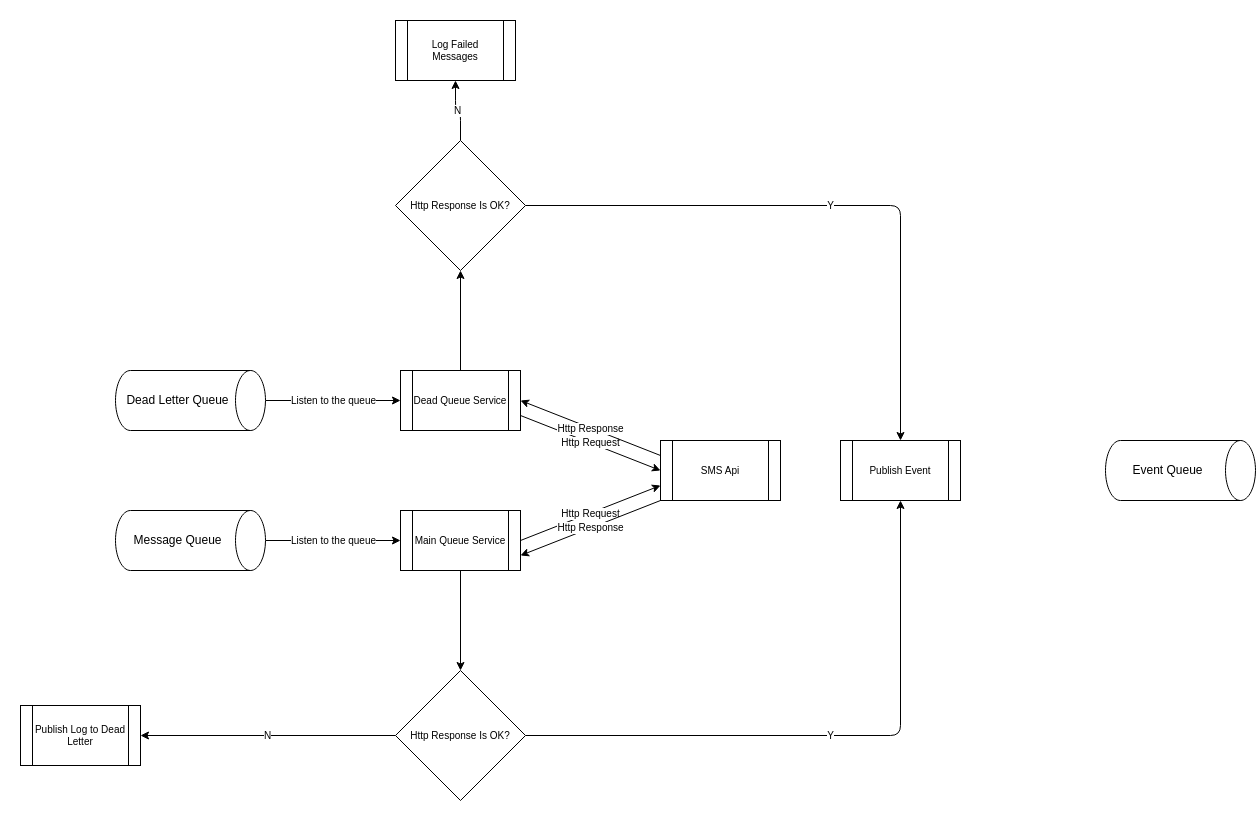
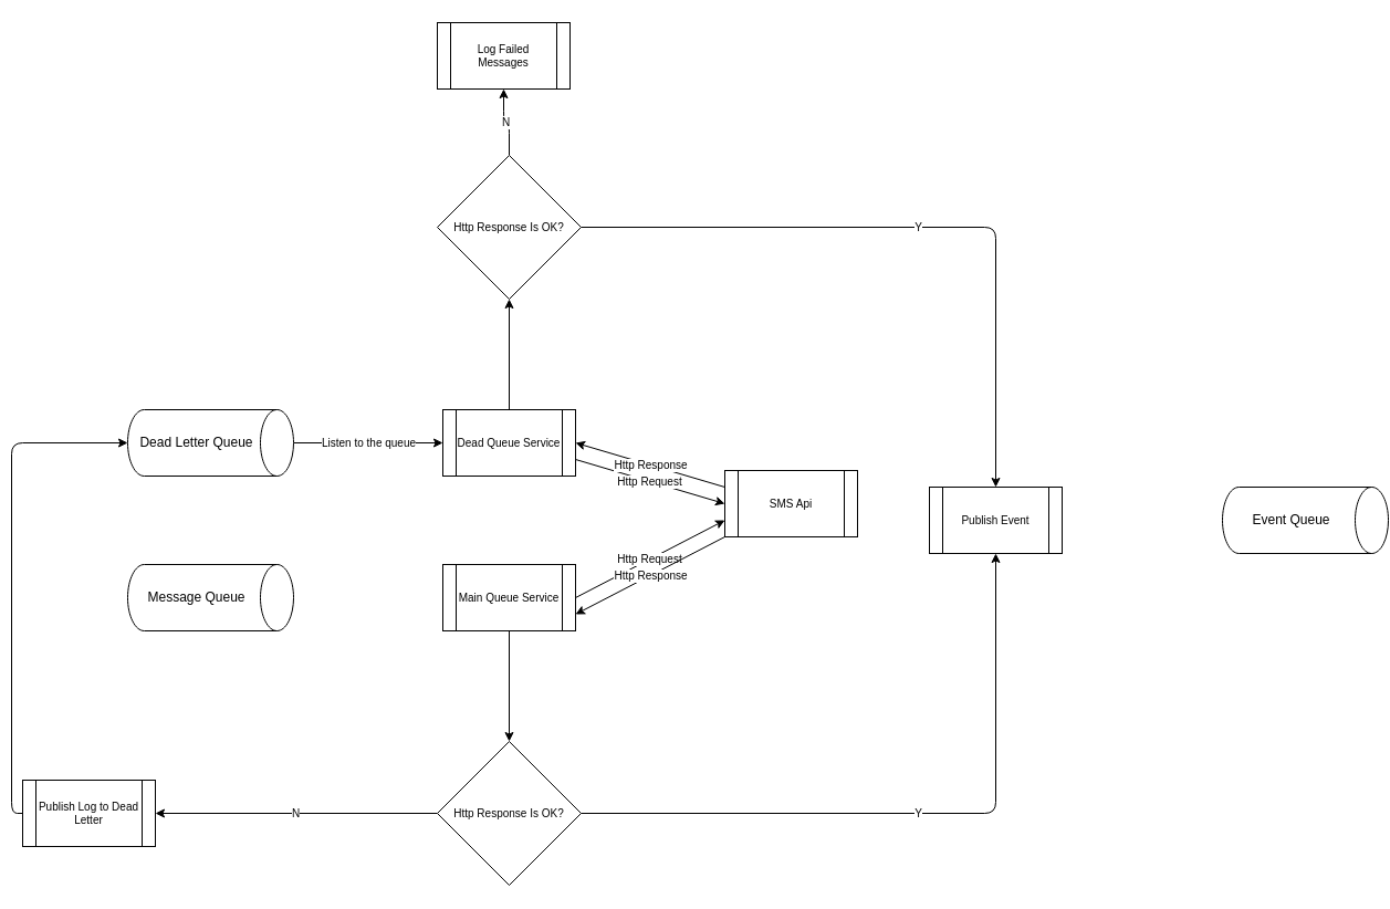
  <mxCell id="0" />
  <mxCell id="1" parent="0" />
- <mxCell id="2" value="Listen to the queue" style="edgeStyle=none;html=1;exitX=0.5;exitY=0;exitDx=0;exitDy=0;exitPerimeter=0;entryX=0;entryY=0.5;entryDx=0;entryDy=0;fontSize=10;" edge="1" parent="1" source="3" target="6"><mxGeometry relative="1" as="geometry" /></mxCell>
  <mxCell id="3" value="Message Queue" style="shape=cylinder3;whiteSpace=wrap;html=1;boundedLbl=1;backgroundOutline=1;size=15;rotation=90;horizontal=0;" vertex="1" parent="1"><mxGeometry x="160" y="465" width="60" height="150" as="geometry" /></mxCell>
  <mxCell id="4" value="Http Request" style="html=1;exitX=1;exitY=0.5;exitDx=0;exitDy=0;entryX=0;entryY=0.75;entryDx=0;entryDy=0;fontSize=10;" edge="1" parent="1" source="6" target="8"><mxGeometry relative="1" as="geometry" /></mxCell>
  <mxCell id="5" style="edgeStyle=orthogonalEdgeStyle;html=1;exitX=0.5;exitY=1;exitDx=0;exitDy=0;entryX=0.5;entryY=0;entryDx=0;entryDy=0;fontSize=10;" edge="1" parent="1" source="6" target="11"><mxGeometry relative="1" as="geometry" /></mxCell>
  <mxCell id="6" value="Main Queue Service" style="shape=process;whiteSpace=wrap;html=1;backgroundOutline=1;fontSize=10;" vertex="1" parent="1"><mxGeometry x="400" y="510" width="120" height="60" as="geometry" /></mxCell>
  <mxCell id="7" value="Http Response" style="html=1;exitX=0;exitY=1;exitDx=0;exitDy=0;entryX=1;entryY=0.75;entryDx=0;entryDy=0;fontSize=10;" edge="1" parent="1" source="8" target="6"><mxGeometry relative="1" as="geometry" /></mxCell>
- <mxCell id="8" value="SMS Api" style="shape=process;whiteSpace=wrap;html=1;backgroundOutline=1;fontSize=10;" vertex="1" parent="1"><mxGeometry x="660" y="440" width="120" height="60" as="geometry" /></mxCell>
+ <mxCell id="8" value="SMS Api" style="shape=process;whiteSpace=wrap;html=1;backgroundOutline=1;fontSize=10;" vertex="1" parent="1"><mxGeometry x="655" y="425" width="120" height="60" as="geometry" /></mxCell>
  <mxCell id="9" value="Y" style="edgeStyle=orthogonalEdgeStyle;html=1;exitX=1;exitY=0.5;exitDx=0;exitDy=0;entryX=0.5;entryY=1;entryDx=0;entryDy=0;fontSize=10;" edge="1" parent="1" source="11" target="12"><mxGeometry relative="1" as="geometry" /></mxCell>
  <mxCell id="10" value="N" style="html=1;exitX=0;exitY=0.5;exitDx=0;exitDy=0;entryX=1;entryY=0.5;entryDx=0;entryDy=0;fontSize=10;" edge="1" parent="1" source="11" target="15"><mxGeometry relative="1" as="geometry" /></mxCell>
  <mxCell id="11" value="Http Response Is OK?" style="rhombus;whiteSpace=wrap;html=1;fontSize=10;" vertex="1" parent="1"><mxGeometry x="395" y="670" width="130" height="130" as="geometry" /></mxCell>
  <mxCell id="12" value="Publish Event" style="shape=process;whiteSpace=wrap;html=1;backgroundOutline=1;fontSize=10;" vertex="1" parent="1"><mxGeometry x="840" y="440" width="120" height="60" as="geometry" /></mxCell>
  <mxCell id="13" value="Event Queue" style="shape=cylinder3;whiteSpace=wrap;html=1;boundedLbl=1;backgroundOutline=1;size=15;rotation=90;horizontal=0;" vertex="1" parent="1"><mxGeometry x="1150" y="395" width="60" height="150" as="geometry" /></mxCell>
+ <mxCell id="14" style="edgeStyle=orthogonalEdgeStyle;html=1;exitX=0;exitY=0.5;exitDx=0;exitDy=0;entryX=0.5;entryY=1;entryDx=0;entryDy=0;entryPerimeter=0;fontSize=10;" edge="1" parent="1" source="15" target="17"><mxGeometry relative="1" as="geometry" /></mxCell>
  <mxCell id="15" value="Publish Log to Dead Letter" style="shape=process;whiteSpace=wrap;html=1;backgroundOutline=1;fontSize=10;" vertex="1" parent="1"><mxGeometry x="20" y="705" width="120" height="60" as="geometry" /></mxCell>
  <mxCell id="16" value="Listen to the queue" style="edgeStyle=orthogonalEdgeStyle;html=1;exitX=0.5;exitY=0;exitDx=0;exitDy=0;exitPerimeter=0;entryX=0;entryY=0.5;entryDx=0;entryDy=0;fontSize=10;" edge="1" parent="1" source="17" target="19"><mxGeometry relative="1" as="geometry" /></mxCell>
  <mxCell id="17" value="Dead Letter Queue" style="shape=cylinder3;whiteSpace=wrap;html=1;boundedLbl=1;backgroundOutline=1;size=15;rotation=90;horizontal=0;" vertex="1" parent="1"><mxGeometry x="160" y="325" width="60" height="150" as="geometry" /></mxCell>
  <mxCell id="18" style="edgeStyle=none;html=1;exitX=0.5;exitY=0;exitDx=0;exitDy=0;entryX=0.5;entryY=1;entryDx=0;entryDy=0;fontSize=10;" edge="1" parent="1" source="19" target="24"><mxGeometry relative="1" as="geometry" /></mxCell>
  <mxCell id="19" value="Dead Queue Service" style="shape=process;whiteSpace=wrap;html=1;backgroundOutline=1;fontSize=10;" vertex="1" parent="1"><mxGeometry x="400" y="370" width="120" height="60" as="geometry" /></mxCell>
  <mxCell id="20" value="Http Request" style="html=1;exitX=1;exitY=0.75;exitDx=0;exitDy=0;entryX=0;entryY=0.5;entryDx=0;entryDy=0;fontSize=10;" edge="1" parent="1" source="19" target="8"><mxGeometry relative="1" as="geometry"><mxPoint x="550" y="405" as="sourcePoint" /><mxPoint x="690" as="targetPoint" y="350" /></mxGeometry></mxCell>
  <mxCell id="21" value="Http Response" style="html=1;exitX=0;exitY=0.25;exitDx=0;exitDy=0;entryX=1;entryY=0.5;entryDx=0;entryDy=0;fontSize=10;" edge="1" parent="1" source="8" target="19"><mxGeometry relative="1" as="geometry"><mxPoint x="670" y="340" as="sourcePoint" /><mxPoint x="530" y="395" as="targetPoint" /></mxGeometry></mxCell>
  <mxCell id="22" value="Y" style="edgeStyle=orthogonalEdgeStyle;html=1;exitX=1;exitY=0.5;exitDx=0;exitDy=0;fontSize=10;elbow=vertical;" edge="1" parent="1" source="24" target="12"><mxGeometry relative="1" as="geometry" /></mxCell>
  <mxCell id="23" value="N" style="edgeStyle=orthogonalEdgeStyle;html=1;exitX=0.5;exitY=0;exitDx=0;exitDy=0;entryX=0.5;entryY=1;entryDx=0;entryDy=0;fontSize=10;elbow=vertical;" edge="1" parent="1" source="24" target="25"><mxGeometry relative="1" as="geometry" /></mxCell>
  <mxCell id="24" value="Http Response Is OK?" style="rhombus;whiteSpace=wrap;html=1;fontSize=10;" vertex="1" parent="1"><mxGeometry x="395" y="140" width="130" height="130" as="geometry" /></mxCell>
  <mxCell id="25" value="Log Failed Messages" style="shape=process;whiteSpace=wrap;html=1;backgroundOutline=1;fontSize=10;" vertex="1" parent="1"><mxGeometry x="395" y="20" width="120" height="60" as="geometry" /></mxCell>
